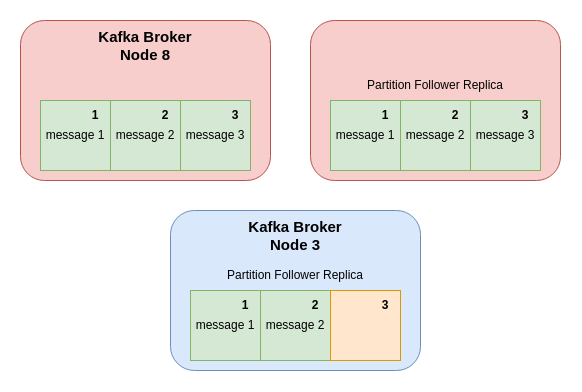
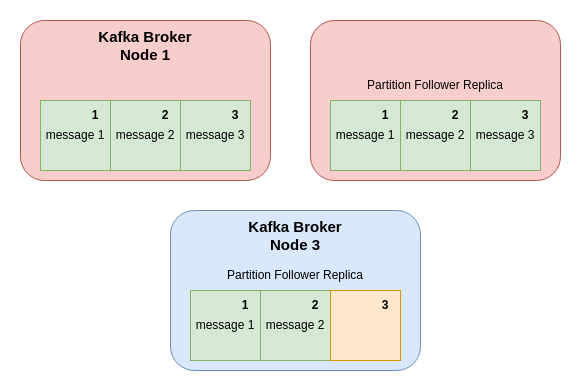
  <mxCell id="0" />
  <mxCell id="1" parent="0" />
  <mxCell id="2" value="" style="rounded=1;whiteSpace=wrap;html=1;fillColor=#f8cecc;strokeColor=#b85450;" vertex="1" parent="1"><mxGeometry x="20" y="20" width="250" height="160" as="geometry" /></mxCell>
- <mxCell id="3" value="&lt;b style=&quot;font-size: 15px;&quot;&gt;Kafka Broker&lt;br&gt;Node 8&lt;/b&gt;" style="text;html=1;align=center;verticalAlign=middle;whiteSpace=wrap;rounded=0;" vertex="1" parent="1"><mxGeometry x="90" y="30" width="110" height="30" as="geometry" /></mxCell>
+ <mxCell id="3" value="&lt;b style=&quot;font-size: 15px;&quot;&gt;Kafka Broker&lt;br&gt;Node 1&lt;/b&gt;" style="text;html=1;align=center;verticalAlign=middle;whiteSpace=wrap;rounded=0;" vertex="1" parent="1"><mxGeometry x="90" y="30" width="110" height="30" as="geometry" /></mxCell>
  <mxCell id="4" value="" style="rounded=0;whiteSpace=wrap;html=1;fillColor=#d5e8d4;strokeColor=#82b366;" vertex="1" parent="1"><mxGeometry x="40" y="100" width="70" height="70" as="geometry" /></mxCell>
  <mxCell id="5" value="message 1" style="text;html=1;align=center;verticalAlign=middle;whiteSpace=wrap;rounded=0;" vertex="1" parent="1"><mxGeometry x="40" y="120" width="70" height="30" as="geometry" /></mxCell>
  <mxCell id="6" value="&lt;b&gt;1&lt;/b&gt;" style="text;html=1;align=center;verticalAlign=middle;whiteSpace=wrap;rounded=0;" vertex="1" parent="1"><mxGeometry x="80" y="100" width="30" height="30" as="geometry" /></mxCell>
  <mxCell id="7" value="" style="rounded=0;whiteSpace=wrap;html=1;fillColor=#d5e8d4;strokeColor=#82b366;" vertex="1" parent="1"><mxGeometry x="110" y="100" width="70" height="70" as="geometry" /></mxCell>
  <mxCell id="8" value="message 2" style="text;html=1;align=center;verticalAlign=middle;whiteSpace=wrap;rounded=0;" vertex="1" parent="1"><mxGeometry x="110" y="120" width="70" height="30" as="geometry" /></mxCell>
  <mxCell id="9" value="&lt;b&gt;2&lt;/b&gt;" style="text;html=1;align=center;verticalAlign=middle;whiteSpace=wrap;rounded=0;" vertex="1" parent="1"><mxGeometry x="150" y="100" width="30" height="30" as="geometry" /></mxCell>
  <mxCell id="10" value="" style="rounded=0;whiteSpace=wrap;html=1;fillColor=#d5e8d4;strokeColor=#82b366;" vertex="1" parent="1"><mxGeometry x="180" y="100" width="70" height="70" as="geometry" /></mxCell>
  <mxCell id="11" value="message 3" style="text;html=1;align=center;verticalAlign=middle;whiteSpace=wrap;rounded=0;" vertex="1" parent="1"><mxGeometry x="180" y="120" width="70" height="30" as="geometry" /></mxCell>
  <mxCell id="12" value="&lt;b&gt;3&lt;/b&gt;" style="text;html=1;align=center;verticalAlign=middle;whiteSpace=wrap;rounded=0;" vertex="1" parent="1"><mxGeometry x="220" y="100" width="30" height="30" as="geometry" /></mxCell>
  <mxCell id="13" value="" style="rounded=1;whiteSpace=wrap;html=1;fillColor=#f8cecc;strokeColor=#b85450;" vertex="1" parent="1"><mxGeometry x="310" y="20" width="250" height="160" as="geometry" /></mxCell>
  <mxCell id="14" value="" style="rounded=0;whiteSpace=wrap;html=1;fillColor=#d5e8d4;strokeColor=#82b366;" vertex="1" parent="1"><mxGeometry x="330" y="100" width="70" height="70" as="geometry" /></mxCell>
  <mxCell id="15" value="message 1" style="text;html=1;align=center;verticalAlign=middle;whiteSpace=wrap;rounded=0;" vertex="1" parent="1"><mxGeometry x="330" y="120" width="70" height="30" as="geometry" /></mxCell>
  <mxCell id="16" value="&lt;b&gt;1&lt;/b&gt;" style="text;html=1;align=center;verticalAlign=middle;whiteSpace=wrap;rounded=0;" vertex="1" parent="1"><mxGeometry x="370" y="100" width="30" height="30" as="geometry" /></mxCell>
  <mxCell id="17" value="" style="rounded=0;whiteSpace=wrap;html=1;fillColor=#d5e8d4;strokeColor=#82b366;" vertex="1" parent="1"><mxGeometry x="400" y="100" width="70" height="70" as="geometry" /></mxCell>
  <mxCell id="18" value="message 2" style="text;html=1;align=center;verticalAlign=middle;whiteSpace=wrap;rounded=0;" vertex="1" parent="1"><mxGeometry x="400" y="120" width="70" height="30" as="geometry" /></mxCell>
  <mxCell id="19" value="&lt;b&gt;2&lt;/b&gt;" style="text;html=1;align=center;verticalAlign=middle;whiteSpace=wrap;rounded=0;" vertex="1" parent="1"><mxGeometry x="440" y="100" width="30" height="30" as="geometry" /></mxCell>
  <mxCell id="20" value="" style="rounded=0;whiteSpace=wrap;html=1;fillColor=#d5e8d4;strokeColor=#82b366;" vertex="1" parent="1"><mxGeometry x="470" y="100" width="70" height="70" as="geometry" /></mxCell>
  <mxCell id="21" value="message 3" style="text;html=1;align=center;verticalAlign=middle;whiteSpace=wrap;rounded=0;" vertex="1" parent="1"><mxGeometry x="470" y="120" width="70" height="30" as="geometry" /></mxCell>
  <mxCell id="22" value="&lt;b&gt;3&lt;/b&gt;" style="text;html=1;align=center;verticalAlign=middle;whiteSpace=wrap;rounded=0;" vertex="1" parent="1"><mxGeometry x="510" y="100" width="30" height="30" as="geometry" /></mxCell>
  <mxCell id="23" value="Partition Follower Replica" style="text;html=1;align=center;verticalAlign=middle;whiteSpace=wrap;rounded=0;" vertex="1" parent="1"><mxGeometry x="365" y="70" width="140" height="30" as="geometry" /></mxCell>
  <mxCell id="24" value="" style="rounded=1;whiteSpace=wrap;html=1;fillColor=#dae8fc;strokeColor=#6c8ebf;" vertex="1" parent="1"><mxGeometry x="170" y="210" width="250" height="160" as="geometry" /></mxCell>
  <mxCell id="25" value="&lt;b style=&quot;font-size: 15px;&quot;&gt;Kafka Broker&lt;br&gt;Node 3&lt;/b&gt;" style="text;html=1;align=center;verticalAlign=middle;whiteSpace=wrap;rounded=0;" vertex="1" parent="1"><mxGeometry x="240" y="220" width="110" height="30" as="geometry" /></mxCell>
  <mxCell id="26" value="" style="rounded=0;whiteSpace=wrap;html=1;fillColor=#d5e8d4;strokeColor=#82b366;" vertex="1" parent="1"><mxGeometry x="190" y="290" width="70" height="70" as="geometry" /></mxCell>
  <mxCell id="27" value="message 1" style="text;html=1;align=center;verticalAlign=middle;whiteSpace=wrap;rounded=0;" vertex="1" parent="1"><mxGeometry x="190" y="310" width="70" height="30" as="geometry" /></mxCell>
  <mxCell id="28" value="&lt;b&gt;1&lt;/b&gt;" style="text;html=1;align=center;verticalAlign=middle;whiteSpace=wrap;rounded=0;" vertex="1" parent="1"><mxGeometry x="230" y="290" width="30" height="30" as="geometry" /></mxCell>
  <mxCell id="29" value="" style="rounded=0;whiteSpace=wrap;html=1;fillColor=#d5e8d4;strokeColor=#82b366;" vertex="1" parent="1"><mxGeometry x="260" y="290" width="70" height="70" as="geometry" /></mxCell>
  <mxCell id="30" value="message 2" style="text;html=1;align=center;verticalAlign=middle;whiteSpace=wrap;rounded=0;" vertex="1" parent="1"><mxGeometry x="260" y="310" width="70" height="30" as="geometry" /></mxCell>
  <mxCell id="31" value="&lt;b&gt;2&lt;/b&gt;" style="text;html=1;align=center;verticalAlign=middle;whiteSpace=wrap;rounded=0;" vertex="1" parent="1"><mxGeometry x="300" y="290" width="30" height="30" as="geometry" /></mxCell>
  <mxCell id="32" value="" style="rounded=0;whiteSpace=wrap;html=1;fillColor=#ffe6cc;strokeColor=#d79b00;" vertex="1" parent="1"><mxGeometry x="330" y="290" width="70" height="70" as="geometry" /></mxCell>
  <mxCell id="33" value="&lt;b&gt;3&lt;/b&gt;" style="text;html=1;align=center;verticalAlign=middle;whiteSpace=wrap;rounded=0;" vertex="1" parent="1"><mxGeometry x="370" y="290" width="30" height="30" as="geometry" /></mxCell>
  <mxCell id="34" value="Partition Follower Replica" style="text;html=1;align=center;verticalAlign=middle;whiteSpace=wrap;rounded=0;" vertex="1" parent="1"><mxGeometry x="225" y="260" width="140" height="30" as="geometry" /></mxCell>
